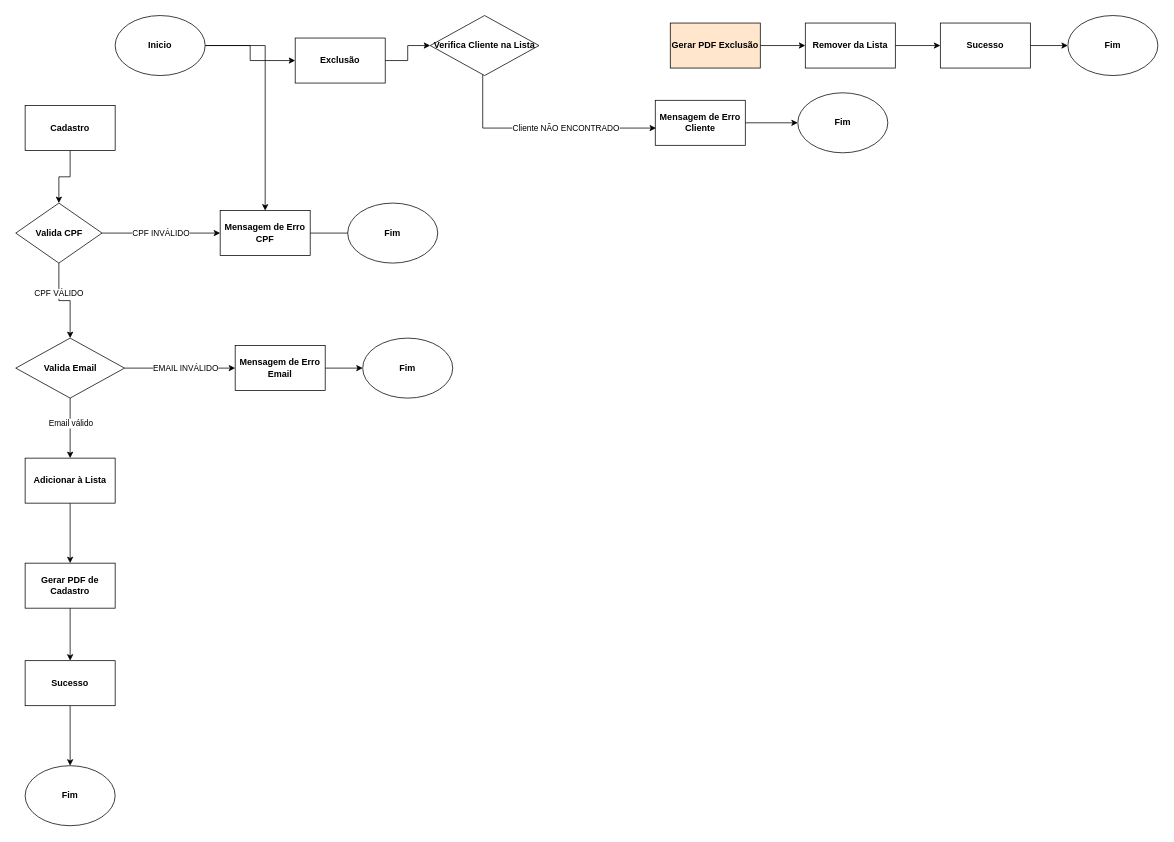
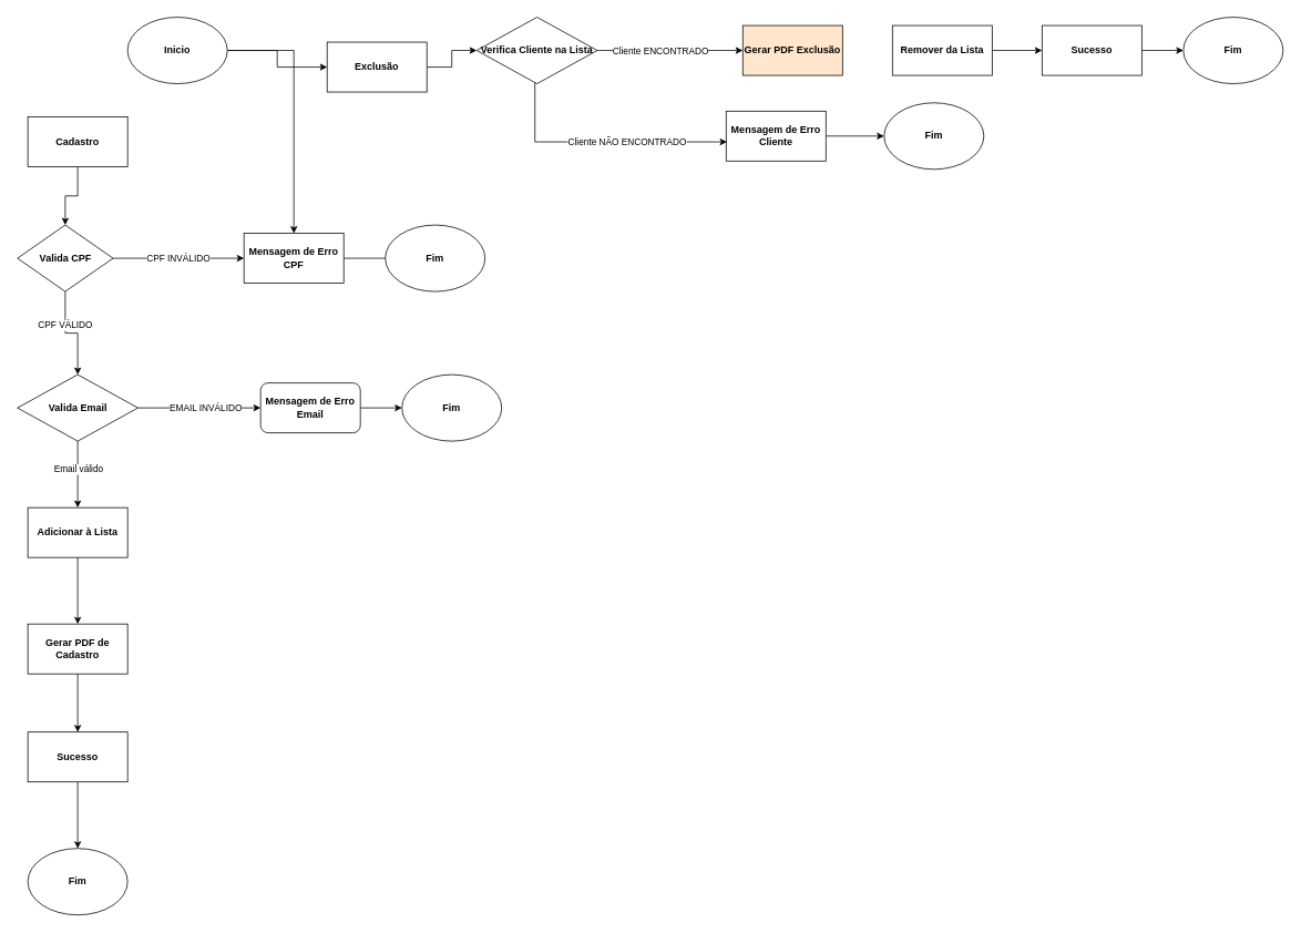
  <mxCell id="0" />
  <mxCell id="1" parent="0" />
  <mxCell id="2" style="edgeStyle=orthogonalEdgeStyle;rounded=0;orthogonalLoop=1;jettySize=auto;html=1;" edge="1" parent="1" source="4" target="27"><mxGeometry relative="1" as="geometry" /></mxCell>
  <mxCell id="3" style="edgeStyle=orthogonalEdgeStyle;rounded=0;orthogonalLoop=1;jettySize=auto;html=1;entryX=0;entryY=0.5;entryDx=0;entryDy=0;" edge="1" parent="1" source="4" target="8"><mxGeometry relative="1" as="geometry" /></mxCell>
  <mxCell id="4" value="&lt;b&gt;Inicio&lt;/b&gt;" style="ellipse;whiteSpace=wrap;html=1;" vertex="1" parent="1"><mxGeometry x="153" y="20" width="120" height="80" as="geometry" /></mxCell>
  <mxCell id="5" style="edgeStyle=orthogonalEdgeStyle;rounded=0;orthogonalLoop=1;jettySize=auto;html=1;entryX=0.5;entryY=0;entryDx=0;entryDy=0;" edge="1" parent="1" source="6" target="13"><mxGeometry relative="1" as="geometry" /></mxCell>
  <mxCell id="6" value="&lt;b&gt;Cadastro&lt;/b&gt;" style="rounded=0;whiteSpace=wrap;html=1;" vertex="1" parent="1"><mxGeometry x="33" y="140" width="120" height="60" as="geometry" /></mxCell>
  <mxCell id="7" style="edgeStyle=orthogonalEdgeStyle;rounded=0;orthogonalLoop=1;jettySize=auto;html=1;entryX=0;entryY=0.5;entryDx=0;entryDy=0;" edge="1" parent="1" source="8" target="34"><mxGeometry relative="1" as="geometry" /></mxCell>
  <mxCell id="8" value="&lt;b&gt;Exclusão&lt;/b&gt;" style="rounded=0;whiteSpace=wrap;html=1;" vertex="1" parent="1"><mxGeometry x="393" y="50" width="120" height="60" as="geometry" /></mxCell>
  <mxCell id="9" style="edgeStyle=orthogonalEdgeStyle;rounded=0;orthogonalLoop=1;jettySize=auto;html=1;entryX=0.5;entryY=0;entryDx=0;entryDy=0;" edge="1" parent="1" source="13" target="18"><mxGeometry relative="1" as="geometry" /></mxCell>
  <mxCell id="10" value="CPF VÁLIDO" style="edgeLabel;html=1;align=center;verticalAlign=middle;resizable=0;points=[];" vertex="1" connectable="0" parent="9"><mxGeometry x="-0.3" y="-1" relative="1" as="geometry"><mxPoint as="offset" /></mxGeometry></mxCell>
  <mxCell id="11" style="edgeStyle=orthogonalEdgeStyle;rounded=0;orthogonalLoop=1;jettySize=auto;html=1;entryX=0;entryY=0.5;entryDx=0;entryDy=0;" edge="1" parent="1" source="13" target="27"><mxGeometry relative="1" as="geometry" /></mxCell>
  <mxCell id="12" value="CPF INVÁLIDO" style="edgeLabel;html=1;align=center;verticalAlign=middle;resizable=0;points=[];" vertex="1" connectable="0" parent="11"><mxGeometry x="-0.021" relative="1" as="geometry"><mxPoint x="1" as="offset" /></mxGeometry></mxCell>
  <mxCell id="13" value="&lt;b&gt;Valida CPF&lt;/b&gt;" style="rhombus;whiteSpace=wrap;html=1;" vertex="1" parent="1"><mxGeometry x="20.5" y="270" width="115" height="80" as="geometry" /></mxCell>
  <mxCell id="14" style="edgeStyle=orthogonalEdgeStyle;rounded=0;orthogonalLoop=1;jettySize=auto;html=1;entryX=0.5;entryY=0;entryDx=0;entryDy=0;" edge="1" parent="1" source="18" target="21"><mxGeometry relative="1" as="geometry"><mxPoint x="93" y="590" as="targetPoint" /></mxGeometry></mxCell>
  <mxCell id="15" value="Email válido" style="edgeLabel;html=1;align=center;verticalAlign=middle;resizable=0;points=[];" vertex="1" connectable="0" parent="14"><mxGeometry x="-0.167" relative="1" as="geometry"><mxPoint as="offset" /></mxGeometry></mxCell>
  <mxCell id="16" style="edgeStyle=orthogonalEdgeStyle;rounded=0;orthogonalLoop=1;jettySize=auto;html=1;entryX=0;entryY=0.5;entryDx=0;entryDy=0;" edge="1" parent="1" source="18" target="30"><mxGeometry relative="1" as="geometry" /></mxCell>
  <mxCell id="17" value="EMAIL INVÁLIDO" style="edgeLabel;html=1;align=center;verticalAlign=middle;resizable=0;points=[];" vertex="1" connectable="0" parent="16"><mxGeometry x="-0.307" y="-1" relative="1" as="geometry"><mxPoint x="30" y="-1" as="offset" /></mxGeometry></mxCell>
  <mxCell id="18" value="&lt;b&gt;Valida Email&lt;/b&gt;" style="rhombus;whiteSpace=wrap;html=1;" vertex="1" parent="1"><mxGeometry x="20.5" y="450" width="145" height="80" as="geometry" /></mxCell>
  <mxCell id="19" value="&lt;b&gt;Fim&lt;/b&gt;" style="ellipse;whiteSpace=wrap;html=1;" vertex="1" parent="1"><mxGeometry x="33" y="1020" width="120" height="80" as="geometry" /></mxCell>
  <mxCell id="20" style="edgeStyle=orthogonalEdgeStyle;rounded=0;orthogonalLoop=1;jettySize=auto;html=1;entryX=0.5;entryY=0;entryDx=0;entryDy=0;" edge="1" parent="1" source="21" target="23"><mxGeometry relative="1" as="geometry" /></mxCell>
  <mxCell id="21" value="&lt;b&gt;Adicionar à Lista&lt;/b&gt;" style="rounded=0;whiteSpace=wrap;html=1;" vertex="1" parent="1"><mxGeometry x="33" y="610" width="120" height="60" as="geometry" /></mxCell>
  <mxCell id="22" style="edgeStyle=orthogonalEdgeStyle;rounded=0;orthogonalLoop=1;jettySize=auto;html=1;entryX=0.5;entryY=0;entryDx=0;entryDy=0;" edge="1" parent="1" source="23" target="25"><mxGeometry relative="1" as="geometry" /></mxCell>
  <mxCell id="23" value="&lt;b&gt;Gerar PDF de Cadastro&lt;/b&gt;" style="rounded=0;whiteSpace=wrap;html=1;" vertex="1" parent="1"><mxGeometry x="33" y="750" width="120" height="60" as="geometry" /></mxCell>
  <mxCell id="24" style="edgeStyle=orthogonalEdgeStyle;rounded=0;orthogonalLoop=1;jettySize=auto;html=1;entryX=0.5;entryY=0;entryDx=0;entryDy=0;" edge="1" parent="1" source="25" target="19"><mxGeometry relative="1" as="geometry" /></mxCell>
  <mxCell id="25" value="&lt;b&gt;Sucesso&lt;/b&gt;" style="rounded=0;whiteSpace=wrap;html=1;" vertex="1" parent="1"><mxGeometry x="33" y="880" width="120" height="60" as="geometry" /></mxCell>
  <mxCell id="26" style="edgeStyle=orthogonalEdgeStyle;rounded=0;orthogonalLoop=1;jettySize=auto;html=1;entryX=0;entryY=0.5;entryDx=0;entryDy=0;" edge="1" parent="1" source="27" target="28"><mxGeometry relative="1" as="geometry"><Array as="points"><mxPoint x="483" y="310" /><mxPoint x="483" y="310" /></Array></mxGeometry></mxCell>
  <mxCell id="27" value="&lt;b&gt;Mensagem de Erro CPF&lt;/b&gt;" style="rounded=0;whiteSpace=wrap;html=1;" vertex="1" parent="1"><mxGeometry x="293" y="280" width="120" height="60" as="geometry" /></mxCell>
  <mxCell id="28" value="&lt;b&gt;Fim&lt;/b&gt;" style="ellipse;whiteSpace=wrap;html=1;" vertex="1" parent="1"><mxGeometry x="463" y="270" width="120" height="80" as="geometry" /></mxCell>
  <mxCell id="29" style="edgeStyle=orthogonalEdgeStyle;rounded=0;orthogonalLoop=1;jettySize=auto;html=1;entryX=0;entryY=0.5;entryDx=0;entryDy=0;" edge="1" parent="1" source="30" target="31"><mxGeometry relative="1" as="geometry" /></mxCell>
- <mxCell id="30" value="&lt;b&gt;Mensagem de Erro Email&lt;/b&gt;" style="rounded=0;whiteSpace=wrap;html=1;" vertex="1" parent="1"><mxGeometry x="313" y="460" width="120" height="60" as="geometry" /></mxCell>
+ <mxCell id="30" value="&lt;b&gt;Mensagem de Erro Email&lt;/b&gt;" style="whiteSpace=wrap;html=1;rounded=1;" vertex="1" parent="1"><mxGeometry x="313" y="460" width="120" height="60" as="geometry" /></mxCell>
  <mxCell id="31" value="&lt;b&gt;Fim&lt;/b&gt;" style="ellipse;whiteSpace=wrap;html=1;" vertex="1" parent="1"><mxGeometry x="483" y="450" width="120" height="80" as="geometry" /></mxCell>
+ <mxCell id="32" style="edgeStyle=orthogonalEdgeStyle;rounded=0;orthogonalLoop=1;jettySize=auto;html=1;entryX=0;entryY=0.5;entryDx=0;entryDy=0;" edge="1" parent="1" source="34" target="36"><mxGeometry relative="1" as="geometry" /></mxCell>
+ <mxCell id="33" value="Cliente ENCONTRADO" style="edgeLabel;html=1;align=center;verticalAlign=middle;resizable=0;points=[];" vertex="1" connectable="0" parent="32"><mxGeometry x="0.12" y="1" relative="1" as="geometry"><mxPoint x="-23" y="1" as="offset" /></mxGeometry></mxCell>
  <mxCell id="34" value="&lt;b&gt;Verifica Cliente na Lista&lt;/b&gt;" style="rhombus;whiteSpace=wrap;html=1;" vertex="1" parent="1"><mxGeometry x="573" y="20" width="145" height="80" as="geometry" /></mxCell>
- <mxCell id="35" style="edgeStyle=orthogonalEdgeStyle;rounded=0;orthogonalLoop=1;jettySize=auto;html=1;entryX=0;entryY=0.5;entryDx=0;entryDy=0;" edge="1" parent="1" source="36" target="38"><mxGeometry relative="1" as="geometry" /></mxCell>
  <mxCell id="36" value="&lt;b&gt;Gerar PDF Exclusão&lt;/b&gt;" style="rounded=0;whiteSpace=wrap;html=1;fillColor=#ffe6cc;" vertex="1" parent="1"><mxGeometry x="893" y="30" width="120" height="60" as="geometry" /></mxCell>
  <mxCell id="37" style="edgeStyle=orthogonalEdgeStyle;rounded=0;orthogonalLoop=1;jettySize=auto;html=1;entryX=0;entryY=0.5;entryDx=0;entryDy=0;" edge="1" parent="1" source="38" target="40"><mxGeometry relative="1" as="geometry" /></mxCell>
  <mxCell id="38" value="&lt;b&gt;Remover da Lista&lt;/b&gt;" style="rounded=0;whiteSpace=wrap;html=1;" vertex="1" parent="1"><mxGeometry x="1073" y="30" width="120" height="60" as="geometry" /></mxCell>
  <mxCell id="39" style="edgeStyle=orthogonalEdgeStyle;rounded=0;orthogonalLoop=1;jettySize=auto;html=1;entryX=0;entryY=0.5;entryDx=0;entryDy=0;" edge="1" parent="1" source="40" target="41"><mxGeometry relative="1" as="geometry" /></mxCell>
  <mxCell id="40" value="&lt;b&gt;Sucesso&lt;/b&gt;" style="rounded=0;whiteSpace=wrap;html=1;" vertex="1" parent="1"><mxGeometry x="1253" y="30" width="120" height="60" as="geometry" /></mxCell>
  <mxCell id="41" value="&lt;b&gt;Fim&lt;/b&gt;" style="ellipse;whiteSpace=wrap;html=1;" vertex="1" parent="1"><mxGeometry x="1423" y="20" width="120" height="80" as="geometry" /></mxCell>
  <mxCell id="42" style="edgeStyle=orthogonalEdgeStyle;rounded=0;orthogonalLoop=1;jettySize=auto;html=1;entryX=0;entryY=0.5;entryDx=0;entryDy=0;" edge="1" parent="1" source="43" target="44"><mxGeometry relative="1" as="geometry" /></mxCell>
  <mxCell id="43" value="&lt;b&gt;Mensagem de Erro Cliente&lt;/b&gt;" style="rounded=0;whiteSpace=wrap;html=1;" vertex="1" parent="1"><mxGeometry x="873" y="133" width="120" height="60" as="geometry" /></mxCell>
  <mxCell id="44" value="&lt;b&gt;Fim&lt;/b&gt;" style="ellipse;whiteSpace=wrap;html=1;" vertex="1" parent="1"><mxGeometry x="1063" y="123" width="120" height="80" as="geometry" /></mxCell>
  <mxCell id="45" style="edgeStyle=orthogonalEdgeStyle;rounded=0;orthogonalLoop=1;jettySize=auto;html=1;entryX=0.008;entryY=0.617;entryDx=0;entryDy=0;entryPerimeter=0;" edge="1" parent="1" source="34" target="43"><mxGeometry relative="1" as="geometry"><Array as="points"><mxPoint x="643" y="170" /><mxPoint x="834" y="170" /></Array></mxGeometry></mxCell>
  <mxCell id="46" value="Cliente NÃO ENCONTRADO" style="edgeLabel;html=1;align=center;verticalAlign=middle;resizable=0;points=[];" vertex="1" connectable="0" parent="45"><mxGeometry x="0.126" relative="1" as="geometry"><mxPoint x="12" as="offset" /></mxGeometry></mxCell>
